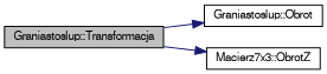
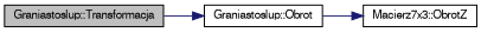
  digraph {
    rankdir=LR
    node [color=black fillcolor=white fontname=FreeSans fontsize=10 shape=record style=filled]
    edge [color=midnightblue fontname=FreeSans fontsize=10 labelfontname=FreeSans labelfontsize=10 style=solid]
    n1 [fillcolor=grey75 fontcolor=black height=0.2 label="Graniastoslup::Transformacja" width=0.4]
    n2 [height=0.2 label="Graniastoslup::Obrot" width=0.4]
    n3 [height=0.2 label="Macierz7x3::ObrotZ" width=0.4]
    n1 -> n2
-   n1 -> n3
+   n2 -> n3
  }
